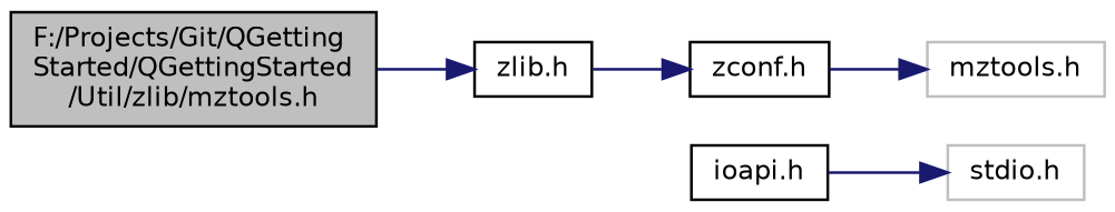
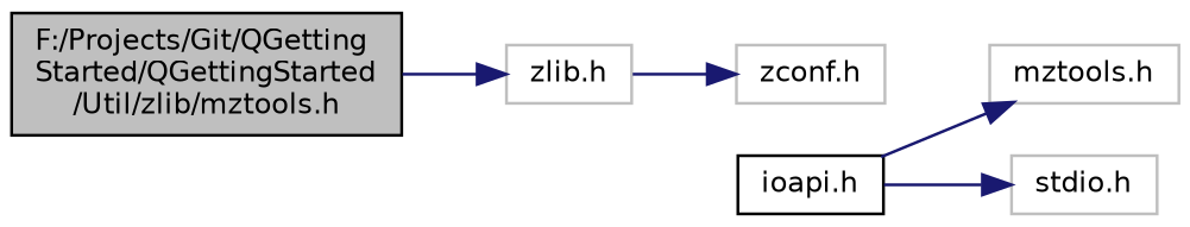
  digraph {
    rankdir=LR
    node [color=black fillcolor=white fontname=Helvetica fontsize=10 shape=record style=filled]
    edge [color=midnightblue fontname=Helvetica fontsize=10 labelfontname=Helvetica labelfontsize=10 style=solid]
    n1 [fillcolor=grey75 fontcolor=black height=0.2 label="F:/Projects/Git/QGetting\lStarted/QGettingStarted\l/Util/zlib/mztools.h" width=0.4]
-   n2 [height=0.2 label="zlib.h" width=0.4]
-   n3 [height=0.2 label="zconf.h" width=0.4]
+   n2 [color=grey75 height=0.2 label="zlib.h" width=0.4]
+   n3 [color=grey75 height=0.2 label="zconf.h" width=0.4]
    n4 [height=0.2 label="ioapi.h" width=0.4]
    n5 [color=grey75 height=0.2 label="stdio.h" width=0.4]
    n6 [color=grey75 height=0.2 label="mztools.h" width=0.4]
    n1 -> n2
    n2 -> n3
    n4 -> n5
-   n3 -> n6
+   n4 -> n6
  }
